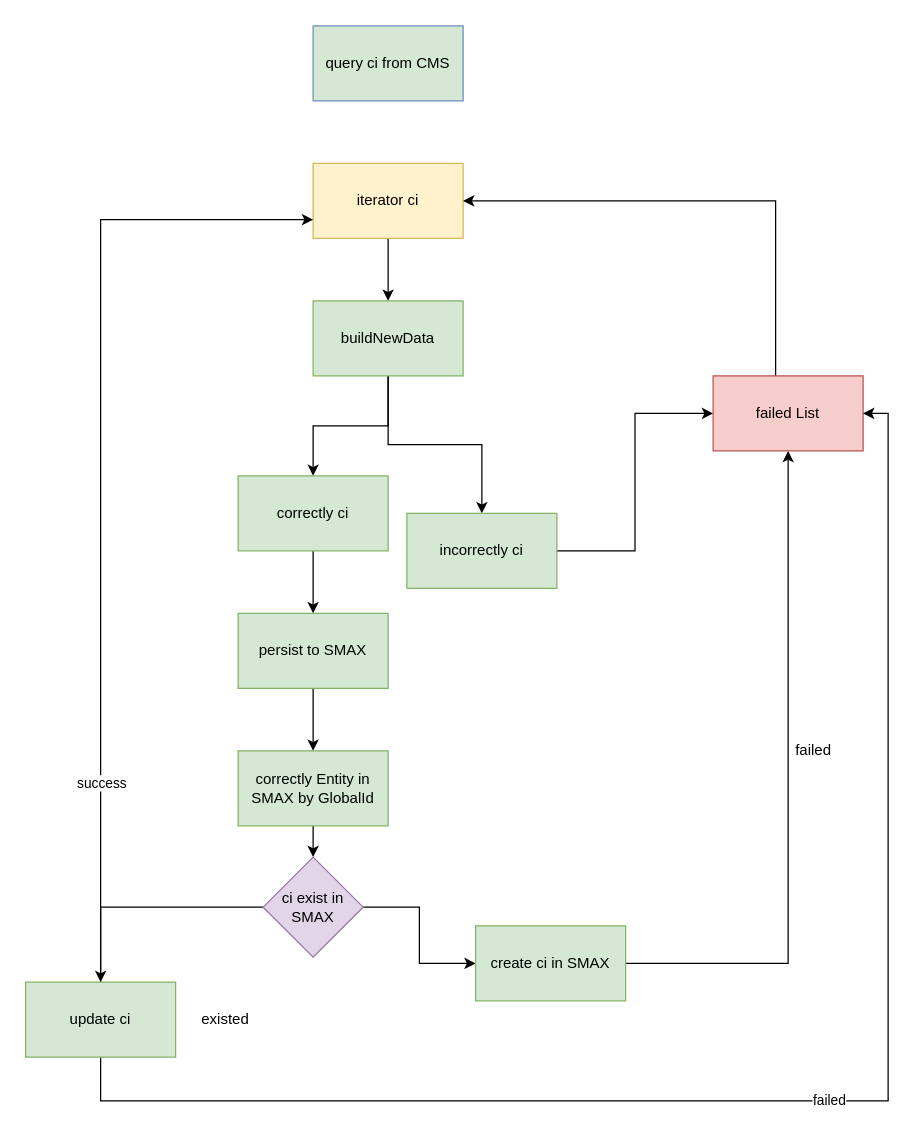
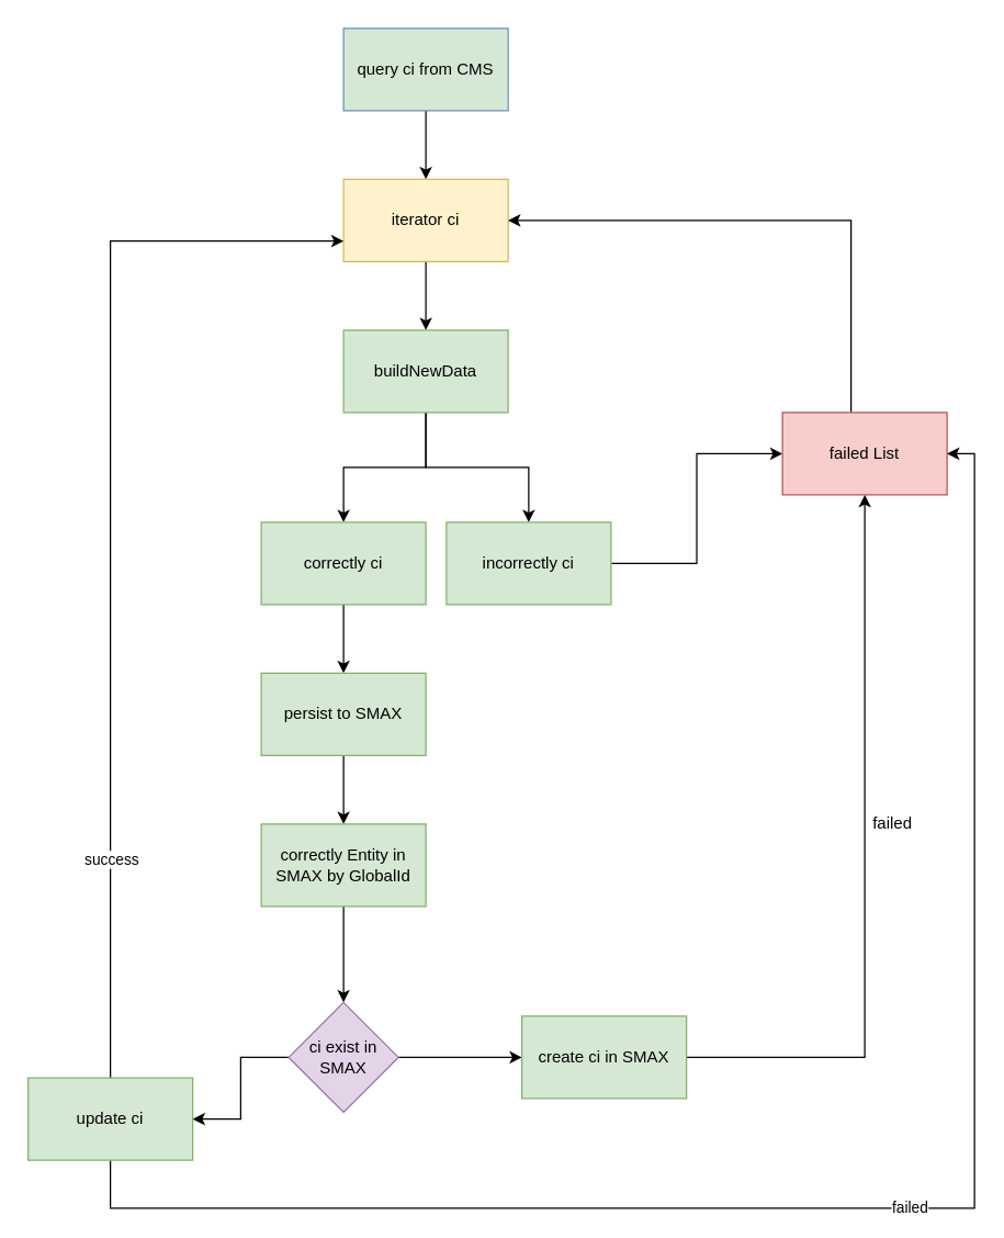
  <mxCell id="0" />
  <mxCell id="1" parent="0" />
+ <mxCell id="2" value="" style="edgeStyle=orthogonalEdgeStyle;rounded=0;orthogonalLoop=1;jettySize=auto;html=1;" edge="1" parent="1" source="3" target="5"><mxGeometry relative="1" as="geometry" /></mxCell>
  <mxCell id="3" value="query ci from CMS" style="rounded=0;whiteSpace=wrap;html=1;fillColor=#d5e8d4;strokeColor=#6c8ebf;" vertex="1" parent="1"><mxGeometry x="250" y="20" width="120" height="60" as="geometry" /></mxCell>
  <mxCell id="4" value="" style="edgeStyle=orthogonalEdgeStyle;rounded=0;orthogonalLoop=1;jettySize=auto;html=1;" edge="1" parent="1" source="5" target="8"><mxGeometry relative="1" as="geometry" /></mxCell>
  <mxCell id="5" value="iterator ci" style="rounded=0;whiteSpace=wrap;html=1;fillColor=#fff2cc;strokeColor=#d6b656;" vertex="1" parent="1"><mxGeometry x="250" y="130" width="120" height="60" as="geometry" /></mxCell>
  <mxCell id="6" value="" style="edgeStyle=orthogonalEdgeStyle;rounded=0;orthogonalLoop=1;jettySize=auto;html=1;" edge="1" parent="1" source="8" target="10"><mxGeometry relative="1" as="geometry" /></mxCell>
  <mxCell id="7" style="edgeStyle=orthogonalEdgeStyle;rounded=0;orthogonalLoop=1;jettySize=auto;html=1;entryX=0.5;entryY=0;entryDx=0;entryDy=0;" edge="1" parent="1" source="8" target="12"><mxGeometry relative="1" as="geometry"><mxPoint x="350" y="380" as="targetPoint" /></mxGeometry></mxCell>
  <mxCell id="8" value="buildNewData" style="rounded=0;whiteSpace=wrap;html=1;fillColor=#d5e8d4;strokeColor=#82b366;" vertex="1" parent="1"><mxGeometry x="250" y="240" width="120" height="60" as="geometry" /></mxCell>
  <mxCell id="9" value="" style="edgeStyle=orthogonalEdgeStyle;rounded=0;orthogonalLoop=1;jettySize=auto;html=1;" edge="1" parent="1" source="10" target="16"><mxGeometry relative="1" as="geometry" /></mxCell>
  <mxCell id="10" value="correctly ci" style="rounded=0;whiteSpace=wrap;html=1;fillColor=#d5e8d4;strokeColor=#82b366;" vertex="1" parent="1"><mxGeometry x="190" y="380" width="120" height="60" as="geometry" /></mxCell>
  <mxCell id="11" style="edgeStyle=orthogonalEdgeStyle;rounded=0;orthogonalLoop=1;jettySize=auto;html=1;entryX=0;entryY=0.5;entryDx=0;entryDy=0;" edge="1" parent="1" source="12" target="14"><mxGeometry relative="1" as="geometry" /></mxCell>
- <mxCell id="12" value="incorrectly ci" style="rounded=0;whiteSpace=wrap;html=1;fillColor=#d5e8d4;strokeColor=#82b366;" vertex="1" parent="1"><mxGeometry x="325" y="410" width="120" height="60" as="geometry" /></mxCell>
+ <mxCell id="12" value="incorrectly ci" style="rounded=0;whiteSpace=wrap;html=1;fillColor=#d5e8d4;strokeColor=#82b366;" vertex="1" parent="1"><mxGeometry x="325" y="380" width="120" height="60" as="geometry" /></mxCell>
  <mxCell id="13" style="edgeStyle=orthogonalEdgeStyle;rounded=0;orthogonalLoop=1;jettySize=auto;html=1;entryX=1;entryY=0.5;entryDx=0;entryDy=0;" edge="1" parent="1" source="14" target="5"><mxGeometry relative="1" as="geometry"><Array as="points"><mxPoint x="620" y="160" /></Array></mxGeometry></mxCell>
  <mxCell id="14" value="failed List" style="rounded=0;whiteSpace=wrap;html=1;fillColor=#f8cecc;strokeColor=#b85450;" vertex="1" parent="1"><mxGeometry x="570" y="300" width="120" height="60" as="geometry" /></mxCell>
  <mxCell id="15" value="" style="edgeStyle=orthogonalEdgeStyle;rounded=0;orthogonalLoop=1;jettySize=auto;html=1;" edge="1" parent="1" source="16" target="18"><mxGeometry relative="1" as="geometry" /></mxCell>
  <mxCell id="16" value="persist to SMAX" style="rounded=0;whiteSpace=wrap;html=1;fillColor=#d5e8d4;strokeColor=#82b366;" vertex="1" parent="1"><mxGeometry x="190" y="490" width="120" height="60" as="geometry" /></mxCell>
  <mxCell id="17" value="" style="edgeStyle=orthogonalEdgeStyle;rounded=0;orthogonalLoop=1;jettySize=auto;html=1;" edge="1" parent="1" source="18" target="21"><mxGeometry relative="1" as="geometry" /></mxCell>
  <mxCell id="18" value="correctly Entity in SMAX by GlobalId" style="rounded=0;whiteSpace=wrap;html=1;fillColor=#d5e8d4;strokeColor=#82b366;" vertex="1" parent="1"><mxGeometry x="190" y="600" width="120" height="60" as="geometry" /></mxCell>
  <mxCell id="19" value="" style="edgeStyle=orthogonalEdgeStyle;rounded=0;orthogonalLoop=1;jettySize=auto;html=1;" edge="1" parent="1" source="21" target="25"><mxGeometry relative="1" as="geometry" /></mxCell>
  <mxCell id="20" value="" style="edgeStyle=orthogonalEdgeStyle;rounded=0;orthogonalLoop=1;jettySize=auto;html=1;" edge="1" parent="1" source="21" target="28"><mxGeometry relative="1" as="geometry" /></mxCell>
- <mxCell id="21" value="ci exist in SMAX" style="rhombus;whiteSpace=wrap;html=1;rounded=0;fillColor=#e1d5e7;strokeColor=#9673a6;" vertex="1" parent="1"><mxGeometry x="210" y="685" width="80" height="80" as="geometry" /></mxCell>
+ <mxCell id="21" value="ci exist in SMAX" style="rhombus;whiteSpace=wrap;html=1;rounded=0;fillColor=#e1d5e7;strokeColor=#9673a6;" vertex="1" parent="1"><mxGeometry x="210" y="730" width="80" height="80" as="geometry" /></mxCell>
  <mxCell id="22" value="failed" style="edgeStyle=orthogonalEdgeStyle;rounded=0;orthogonalLoop=1;jettySize=auto;html=1;entryX=1;entryY=0.5;entryDx=0;entryDy=0;" edge="1" parent="1" source="25" target="14"><mxGeometry relative="1" as="geometry"><Array as="points"><mxPoint x="80" y="880" /><mxPoint x="710" y="880" /><mxPoint x="710" y="330" /></Array></mxGeometry></mxCell>
  <mxCell id="23" style="edgeStyle=orthogonalEdgeStyle;rounded=0;orthogonalLoop=1;jettySize=auto;html=1;entryX=0;entryY=0.75;entryDx=0;entryDy=0;" edge="1" parent="1" source="25" target="5"><mxGeometry relative="1" as="geometry"><Array as="points"><mxPoint x="80" y="175" /></Array></mxGeometry></mxCell>
  <mxCell id="24" value="success" style="edgeLabel;html=1;align=center;verticalAlign=middle;resizable=0;points=[];" vertex="1" connectable="0" parent="23"><mxGeometry x="-0.589" relative="1" as="geometry"><mxPoint as="offset" /></mxGeometry></mxCell>
  <mxCell id="25" value="update ci" style="whiteSpace=wrap;html=1;rounded=0;fillColor=#d5e8d4;strokeColor=#82b366;" vertex="1" parent="1"><mxGeometry x="20" y="785" width="120" height="60" as="geometry" /></mxCell>
- <mxCell id="26" value="existed" style="text;html=1;strokeColor=none;fillColor=none;align=center;verticalAlign=middle;whiteSpace=wrap;rounded=0;" vertex="1" parent="1"><mxGeometry x="150" y="800" width="60" height="30" as="geometry" /></mxCell>
  <mxCell id="27" style="edgeStyle=orthogonalEdgeStyle;rounded=0;orthogonalLoop=1;jettySize=auto;html=1;entryX=0.5;entryY=1;entryDx=0;entryDy=0;" edge="1" parent="1" source="28" target="14"><mxGeometry relative="1" as="geometry" /></mxCell>
  <mxCell id="28" value="create ci in SMAX" style="whiteSpace=wrap;html=1;rounded=0;fillColor=#d5e8d4;strokeColor=#82b366;" vertex="1" parent="1"><mxGeometry x="380" y="740" width="120" height="60" as="geometry" /></mxCell>
  <mxCell id="29" value="failed" style="text;html=1;align=center;verticalAlign=middle;resizable=0;points=[];autosize=1;strokeColor=none;fillColor=none;" vertex="1" parent="1"><mxGeometry x="630" y="590" width="40" height="20" as="geometry" /></mxCell>
